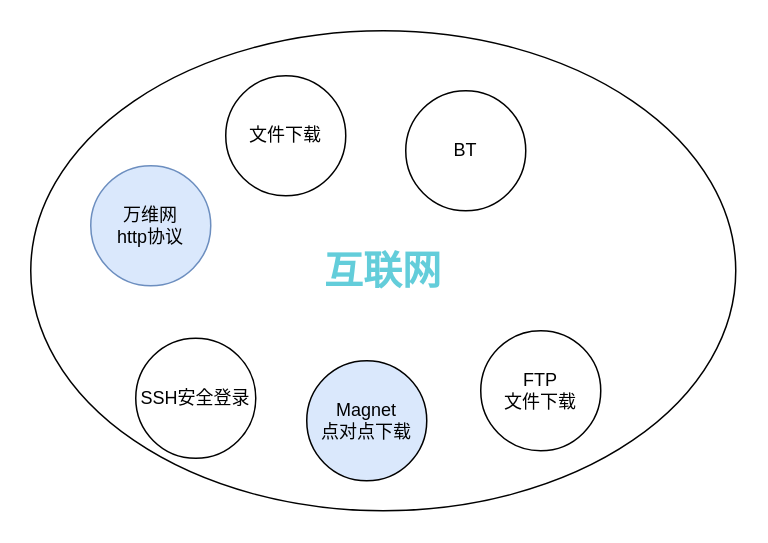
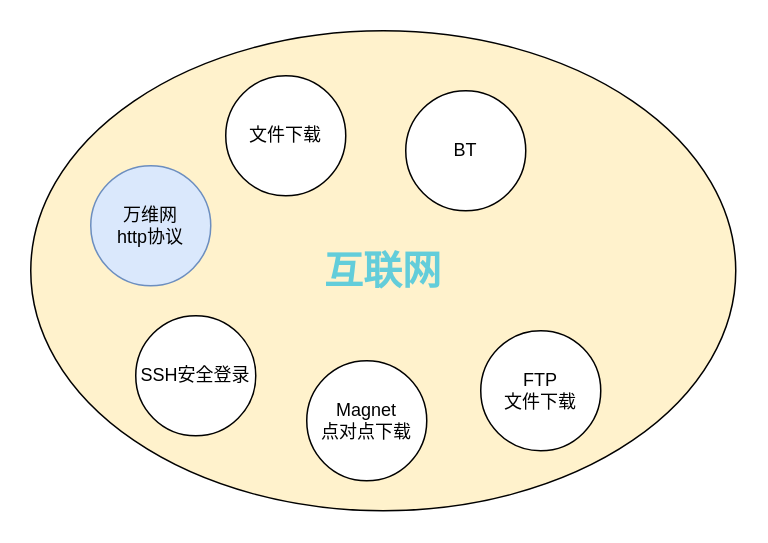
  <mxCell id="0" />
  <mxCell id="1" parent="0" />
- <mxCell id="2" value="&lt;b&gt;&lt;font style=&quot;font-size: 26px&quot; color=&quot;#63cdda&quot;&gt;互联网&lt;/font&gt;&lt;/b&gt;" style="ellipse;whiteSpace=wrap;html=1;" vertex="1" parent="1"><mxGeometry x="20" y="20" width="470" height="320" as="geometry" /></mxCell>
+ <mxCell id="2" value="&lt;b&gt;&lt;font style=&quot;font-size: 26px&quot; color=&quot;#63cdda&quot;&gt;互联网&lt;/font&gt;&lt;/b&gt;" style="ellipse;whiteSpace=wrap;html=1;fillColor=#fff2cc;" vertex="1" parent="1"><mxGeometry x="20" y="20" width="470" height="320" as="geometry" /></mxCell>
  <mxCell id="3" value="万维网&lt;br&gt;http协议" style="ellipse;whiteSpace=wrap;html=1;aspect=fixed;fillColor=#dae8fc;strokeColor=#6c8ebf;" vertex="1" parent="1"><mxGeometry x="60" y="110" width="80" height="80" as="geometry" /></mxCell>
  <mxCell id="4" value="文件下载" style="ellipse;whiteSpace=wrap;html=1;aspect=fixed;" vertex="1" parent="1"><mxGeometry x="150" y="50" width="80" height="80" as="geometry" /></mxCell>
  <mxCell id="5" value="BT" style="ellipse;whiteSpace=wrap;html=1;aspect=fixed;" vertex="1" parent="1"><mxGeometry x="270" y="60" width="80" height="80" as="geometry" /></mxCell>
- <mxCell id="6" value="SSH安全登录" style="ellipse;whiteSpace=wrap;html=1;aspect=fixed;" vertex="1" parent="1"><mxGeometry x="90" y="225" width="80" height="80" as="geometry" /></mxCell>
- <mxCell id="7" value="Magnet&lt;br&gt;点对点下载" style="ellipse;whiteSpace=wrap;html=1;aspect=fixed;fillColor=#dae8fc;" vertex="1" parent="1"><mxGeometry x="204" y="240" width="80" height="80" as="geometry" /></mxCell>
+ <mxCell id="6" value="SSH安全登录" style="ellipse;whiteSpace=wrap;html=1;aspect=fixed;" vertex="1" parent="1"><mxGeometry x="90" y="210" width="80" height="80" as="geometry" /></mxCell>
+ <mxCell id="7" value="Magnet&lt;br&gt;点对点下载" style="ellipse;whiteSpace=wrap;html=1;aspect=fixed;" vertex="1" parent="1"><mxGeometry x="204" y="240" width="80" height="80" as="geometry" /></mxCell>
  <mxCell id="8" value="FTP&lt;br&gt;文件下载" style="ellipse;whiteSpace=wrap;html=1;aspect=fixed;" vertex="1" parent="1"><mxGeometry x="320" y="220" width="80" height="80" as="geometry" /></mxCell>
